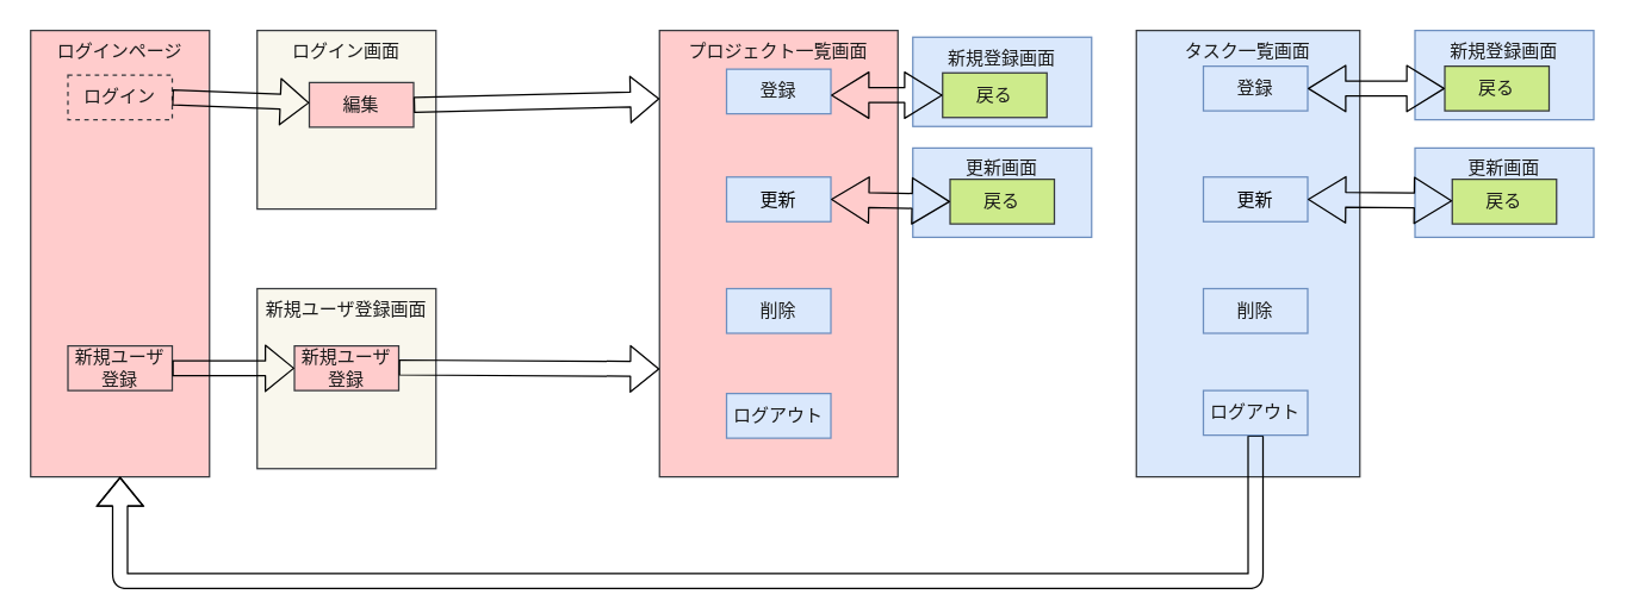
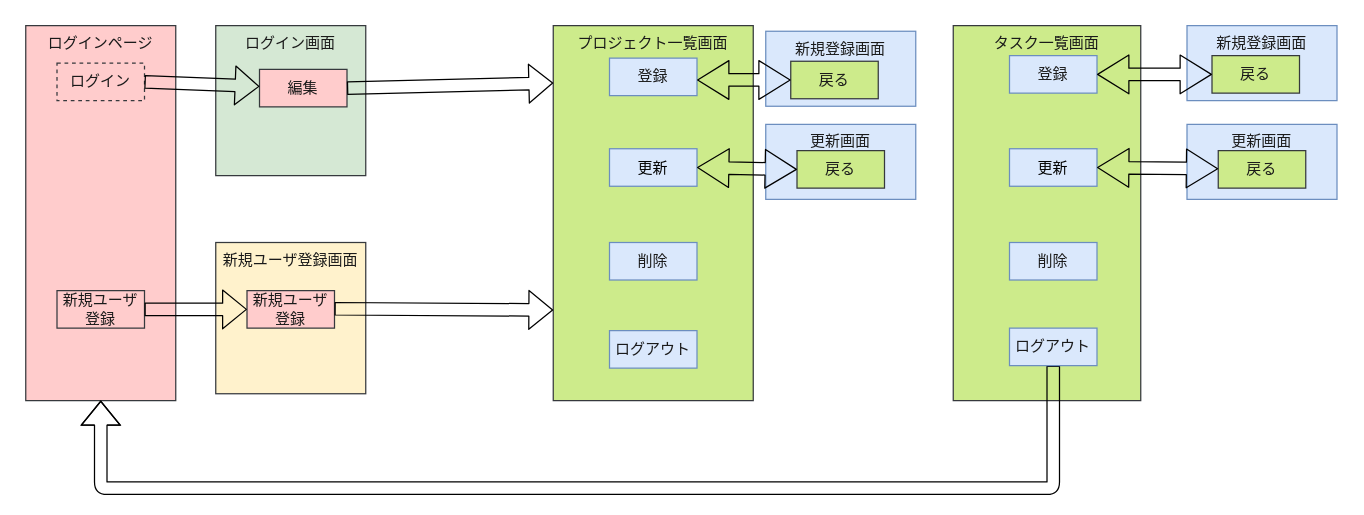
  <mxCell id="0" />
  <mxCell id="1" parent="0" />
  <mxCell id="2" value="&lt;font color=&quot;#1a1a1a&quot;&gt;ログインページ&lt;/font&gt;" style="whiteSpace=wrap;html=1;labelBackgroundColor=none;fontSize=12;fillColor=#ffcccc;strokeColor=#36393d;verticalAlign=top;" parent="1" vertex="1"><mxGeometry x="20" y="20" width="120" height="300" as="geometry" /></mxCell>
  <mxCell id="3" value="&lt;font color=&quot;#1a1a1a&quot; style=&quot;font-size: 12px;&quot;&gt;新規ユーザ&lt;br&gt;登録&lt;/font&gt;" style="whiteSpace=wrap;html=1;fillColor=#ffcccc;strokeColor=#36393d;fontSize=11;" parent="1" vertex="1"><mxGeometry x="45" y="232" width="70" height="30" as="geometry" /></mxCell>
- <mxCell id="4" value="&lt;font color=&quot;#1a1a1a&quot;&gt;タスク一覧画面&lt;br&gt;&lt;/font&gt;" style="whiteSpace=wrap;html=1;fillColor=#dae8fc;strokeColor=#36393d;verticalAlign=top;" parent="1" vertex="1"><mxGeometry x="762" y="20" width="150" height="300" as="geometry" /></mxCell>
+ <mxCell id="4" value="&lt;font color=&quot;#1a1a1a&quot;&gt;タスク一覧画面&lt;br&gt;&lt;/font&gt;" style="whiteSpace=wrap;html=1;fillColor=#cdeb8b;strokeColor=#36393d;verticalAlign=top;" parent="1" vertex="1"><mxGeometry x="762" y="20" width="150" height="300" as="geometry" /></mxCell>
  <mxCell id="5" value="&lt;span style=&quot;font-family: &amp;quot;Noto Sans JP&amp;quot;, &amp;quot;ヒラギノ角ゴ Pro W3&amp;quot;, &amp;quot;Hiragino Kaku Gothic Pro&amp;quot;, メイリオ, Meiryo, YuGothic, 游ゴシック, &amp;quot;ＭＳ Ｐゴシック&amp;quot;, &amp;quot;MS PGothic&amp;quot;, arial, sans-serif; text-align: left;&quot;&gt;&lt;font style=&quot;font-size: 12px;&quot; color=&quot;#1a1a1a&quot;&gt;登録&lt;/font&gt;&lt;/span&gt;" style="whiteSpace=wrap;html=1;fillColor=#dae8fc;strokeColor=#6c8ebf;" parent="1" vertex="1"><mxGeometry x="807" y="44" width="70" height="30" as="geometry" /></mxCell>
  <mxCell id="6" value="更新" style="whiteSpace=wrap;html=1;fillColor=#dae8fc;strokeColor=#6c8ebf;flipV=1;flipH=1;" parent="1" vertex="1"><mxGeometry x="807" y="118.5" width="70" height="30" as="geometry" /></mxCell>
  <mxCell id="7" value="&lt;span style=&quot;font-family: &amp;quot;Noto Sans JP&amp;quot;, &amp;quot;ヒラギノ角ゴ Pro W3&amp;quot;, &amp;quot;Hiragino Kaku Gothic Pro&amp;quot;, メイリオ, Meiryo, YuGothic, 游ゴシック, &amp;quot;ＭＳ Ｐゴシック&amp;quot;, &amp;quot;MS PGothic&amp;quot;, arial, sans-serif; text-align: left;&quot;&gt;&lt;font style=&quot;font-size: 12px;&quot; color=&quot;#1a1a1a&quot;&gt;削除&lt;/font&gt;&lt;/span&gt;" style="whiteSpace=wrap;html=1;fillColor=#dae8fc;strokeColor=#6c8ebf;flipV=1;flipH=1;" parent="1" vertex="1"><mxGeometry x="807" y="193.5" width="70" height="30" as="geometry" /></mxCell>
  <mxCell id="8" value="&lt;span style=&quot;font-family: &amp;quot;Noto Sans JP&amp;quot;, &amp;quot;ヒラギノ角ゴ Pro W3&amp;quot;, &amp;quot;Hiragino Kaku Gothic Pro&amp;quot;, メイリオ, Meiryo, YuGothic, 游ゴシック, &amp;quot;ＭＳ Ｐゴシック&amp;quot;, &amp;quot;MS PGothic&amp;quot;, arial, sans-serif; text-align: left;&quot;&gt;&lt;font style=&quot;font-size: 12px;&quot; color=&quot;#1a1a1a&quot;&gt;新規登録画面&lt;/font&gt;&lt;/span&gt;" style="whiteSpace=wrap;html=1;fillColor=#dae8fc;strokeColor=#6c8ebf;verticalAlign=top;" parent="1" vertex="1"><mxGeometry x="949" y="20" width="120" height="60" as="geometry" /></mxCell>
  <mxCell id="9" value="&lt;span style=&quot;font-family: &amp;quot;Noto Sans JP&amp;quot;, &amp;quot;ヒラギノ角ゴ Pro W3&amp;quot;, &amp;quot;Hiragino Kaku Gothic Pro&amp;quot;, メイリオ, Meiryo, YuGothic, 游ゴシック, &amp;quot;ＭＳ Ｐゴシック&amp;quot;, &amp;quot;MS PGothic&amp;quot;, arial, sans-serif; text-align: left;&quot;&gt;&lt;font style=&quot;font-size: 12px;&quot; color=&quot;#1a1a1a&quot;&gt;更新画面&lt;/font&gt;&lt;/span&gt;" style="whiteSpace=wrap;html=1;fillColor=#dae8fc;strokeColor=#6c8ebf;verticalAlign=top;" parent="1" vertex="1"><mxGeometry x="949" y="99" width="120" height="60" as="geometry" /></mxCell>
  <mxCell id="10" value="&lt;font color=&quot;#1a1a1a&quot;&gt;ログイン&lt;/font&gt;" style="whiteSpace=wrap;html=1;fillColor=#ffcccc;strokeColor=#36393d;dashed=1;" parent="1" vertex="1"><mxGeometry x="45" y="50" width="70" height="30" as="geometry" /></mxCell>
  <mxCell id="11" value="&lt;span style=&quot;font-family: &amp;quot;Noto Sans JP&amp;quot;, &amp;quot;ヒラギノ角ゴ Pro W3&amp;quot;, &amp;quot;Hiragino Kaku Gothic Pro&amp;quot;, メイリオ, Meiryo, YuGothic, 游ゴシック, &amp;quot;ＭＳ Ｐゴシック&amp;quot;, &amp;quot;MS PGothic&amp;quot;, arial, sans-serif; text-align: left;&quot;&gt;&lt;font style=&quot;font-size: 12px;&quot; color=&quot;#1a1a1a&quot;&gt;戻る&lt;/font&gt;&lt;/span&gt;" style="whiteSpace=wrap;html=1;fillColor=#cdeb8b;strokeColor=#36393d;" parent="1" vertex="1"><mxGeometry x="969" y="44" width="70" height="30" as="geometry" /></mxCell>
  <mxCell id="12" value="&lt;span style=&quot;font-family: &amp;quot;Noto Sans JP&amp;quot;, &amp;quot;ヒラギノ角ゴ Pro W3&amp;quot;, &amp;quot;Hiragino Kaku Gothic Pro&amp;quot;, メイリオ, Meiryo, YuGothic, 游ゴシック, &amp;quot;ＭＳ Ｐゴシック&amp;quot;, &amp;quot;MS PGothic&amp;quot;, arial, sans-serif; text-align: left;&quot;&gt;&lt;font style=&quot;font-size: 12px;&quot; color=&quot;#1a1a1a&quot;&gt;戻る&lt;/font&gt;&lt;/span&gt;" style="whiteSpace=wrap;html=1;fillColor=#cdeb8b;strokeColor=#36393d;" parent="1" vertex="1"><mxGeometry x="974" y="120" width="70" height="30" as="geometry" /></mxCell>
  <mxCell id="13" style="edgeStyle=orthogonalEdgeStyle;html=1;exitX=0.5;exitY=1;exitDx=0;exitDy=0;entryX=0.5;entryY=1;entryDx=0;entryDy=0;shape=flexArrow;" parent="1" source="14" target="2" edge="1"><mxGeometry relative="1" as="geometry"><Array as="points"><mxPoint x="842" y="390" /><mxPoint x="80" y="390" /></Array></mxGeometry></mxCell>
  <mxCell id="14" value="&lt;span style=&quot;font-family: &amp;quot;Noto Sans JP&amp;quot;, &amp;quot;ヒラギノ角ゴ Pro W3&amp;quot;, &amp;quot;Hiragino Kaku Gothic Pro&amp;quot;, メイリオ, Meiryo, YuGothic, 游ゴシック, &amp;quot;ＭＳ Ｐゴシック&amp;quot;, &amp;quot;MS PGothic&amp;quot;, arial, sans-serif; text-align: left;&quot;&gt;&lt;font style=&quot;font-size: 12px;&quot; color=&quot;#1a1a1a&quot;&gt;ログアウト&lt;/font&gt;&lt;/span&gt;" style="whiteSpace=wrap;html=1;fillColor=#dae8fc;strokeColor=#6c8ebf;" parent="1" vertex="1"><mxGeometry x="807" y="262" width="70" height="30" as="geometry" /></mxCell>
  <mxCell id="15" value="" style="edgeStyle=none;orthogonalLoop=1;jettySize=auto;html=1;endArrow=classic;startArrow=classic;endSize=8;startSize=8;fontSize=12;fontColor=#1A1A1A;shape=flexArrow;exitX=1;exitY=0.5;exitDx=0;exitDy=0;entryX=0;entryY=0.5;entryDx=0;entryDy=0;" parent="1" edge="1" target="11" source="5"><mxGeometry width="100" relative="1" as="geometry"><mxPoint x="894" y="58.97" as="sourcePoint" /><mxPoint x="964" y="58.5" as="targetPoint" /><Array as="points" /></mxGeometry></mxCell>
- <mxCell id="16" value="&lt;font color=&quot;#1a1a1a&quot;&gt;新規ユーザ登録画面&lt;/font&gt;" style="whiteSpace=wrap;html=1;labelBackgroundColor=none;fontSize=12;fillColor=#f9f7ed;strokeColor=#36393d;verticalAlign=top;" parent="1" vertex="1"><mxGeometry x="172" y="193.5" width="120" height="121" as="geometry" /></mxCell>
- <mxCell id="17" value="&lt;font color=&quot;#1a1a1a&quot;&gt;ログイン画面&lt;/font&gt;" style="whiteSpace=wrap;html=1;labelBackgroundColor=none;fontSize=12;fillColor=#f9f7ed;strokeColor=#36393d;verticalAlign=top;" parent="1" vertex="1"><mxGeometry x="172" y="20" width="120" height="120" as="geometry" /></mxCell>
+ <mxCell id="16" value="&lt;font color=&quot;#1a1a1a&quot;&gt;新規ユーザ登録画面&lt;/font&gt;" style="whiteSpace=wrap;html=1;labelBackgroundColor=none;fontSize=12;fillColor=#fff2cc;strokeColor=#36393d;verticalAlign=top;" parent="1" vertex="1"><mxGeometry x="172" y="193.5" width="120" height="121" as="geometry" /></mxCell>
+ <mxCell id="17" value="&lt;font color=&quot;#1a1a1a&quot;&gt;ログイン画面&lt;/font&gt;" style="whiteSpace=wrap;html=1;labelBackgroundColor=none;fontSize=12;fillColor=#d5e8d4;strokeColor=#36393d;verticalAlign=top;" parent="1" vertex="1"><mxGeometry x="172" y="20" width="120" height="120" as="geometry" /></mxCell>
  <mxCell id="18" value="&lt;font color=&quot;#1a1a1a&quot; style=&quot;font-size: 12px;&quot;&gt;新規ユーザ&lt;br&gt;登録&lt;/font&gt;" style="whiteSpace=wrap;html=1;fillColor=#ffcccc;strokeColor=#36393d;fontSize=11;" parent="1" vertex="1"><mxGeometry x="197" y="232" width="70" height="30" as="geometry" /></mxCell>
  <mxCell id="19" value="&lt;font color=&quot;#1a1a1a&quot;&gt;編集&lt;/font&gt;" style="whiteSpace=wrap;html=1;fillColor=#ffcccc;strokeColor=#36393d;" parent="1" vertex="1"><mxGeometry x="207" y="55" width="70" height="30" as="geometry" /></mxCell>
  <mxCell id="20" value="" style="edgeStyle=none;orthogonalLoop=1;jettySize=auto;html=1;fontSize=12;fontColor=#1A1A1A;shape=flexArrow;exitX=1;exitY=0.5;exitDx=0;exitDy=0;" parent="1" source="10" target="19" edge="1"><mxGeometry width="100" relative="1" as="geometry"><mxPoint x="112" y="65" as="sourcePoint" /><mxPoint x="267" y="63.148" as="targetPoint" /><Array as="points" /></mxGeometry></mxCell>
  <mxCell id="21" value="" style="edgeStyle=none;orthogonalLoop=1;jettySize=auto;html=1;fontSize=12;fontColor=#1A1A1A;shape=flexArrow;entryX=0;entryY=0.5;entryDx=0;entryDy=0;exitX=1;exitY=0.5;exitDx=0;exitDy=0;" parent="1" source="3" target="18" edge="1"><mxGeometry width="100" relative="1" as="geometry"><mxPoint x="115" y="223.83" as="sourcePoint" /><mxPoint x="230" y="223.5" as="targetPoint" /><Array as="points" /></mxGeometry></mxCell>
  <mxCell id="22" value="" style="edgeStyle=none;orthogonalLoop=1;jettySize=auto;html=1;endArrow=classic;startArrow=classic;endSize=8;startSize=8;fontSize=12;fontColor=#1A1A1A;shape=flexArrow;exitX=1;exitY=0.5;exitDx=0;exitDy=0;" parent="1" edge="1" source="6"><mxGeometry width="100" relative="1" as="geometry"><mxPoint x="904" y="134.97" as="sourcePoint" /><mxPoint x="974" y="134.5" as="targetPoint" /><Array as="points" /></mxGeometry></mxCell>
- <mxCell id="23" value="&lt;font color=&quot;#1a1a1a&quot;&gt;プロジェクト一覧画面&lt;br&gt;&lt;/font&gt;" style="whiteSpace=wrap;html=1;fillColor=#ffcccc;strokeColor=#36393d;verticalAlign=top;" vertex="1" parent="1"><mxGeometry x="442" y="20" width="160" height="300" as="geometry" /></mxCell>
+ <mxCell id="23" value="&lt;font color=&quot;#1a1a1a&quot;&gt;プロジェクト一覧画面&lt;br&gt;&lt;/font&gt;" style="whiteSpace=wrap;html=1;fillColor=#cdeb8b;strokeColor=#36393d;verticalAlign=top;" vertex="1" parent="1"><mxGeometry x="442" y="20" width="160" height="300" as="geometry" /></mxCell>
  <mxCell id="24" value="&lt;span style=&quot;font-family: &amp;quot;Noto Sans JP&amp;quot;, &amp;quot;ヒラギノ角ゴ Pro W3&amp;quot;, &amp;quot;Hiragino Kaku Gothic Pro&amp;quot;, メイリオ, Meiryo, YuGothic, 游ゴシック, &amp;quot;ＭＳ Ｐゴシック&amp;quot;, &amp;quot;MS PGothic&amp;quot;, arial, sans-serif; text-align: left;&quot;&gt;&lt;font style=&quot;font-size: 12px;&quot; color=&quot;#1a1a1a&quot;&gt;登録&lt;/font&gt;&lt;/span&gt;" style="whiteSpace=wrap;html=1;fillColor=#dae8fc;strokeColor=#6c8ebf;" vertex="1" parent="1"><mxGeometry x="487" y="46" width="70" height="30" as="geometry" /></mxCell>
  <mxCell id="25" value="更新" style="whiteSpace=wrap;html=1;fillColor=#dae8fc;strokeColor=#6c8ebf;flipV=1;flipH=1;" vertex="1" parent="1"><mxGeometry x="487" y="118.5" width="70" height="30" as="geometry" /></mxCell>
  <mxCell id="26" value="&lt;span style=&quot;font-family: &amp;quot;Noto Sans JP&amp;quot;, &amp;quot;ヒラギノ角ゴ Pro W3&amp;quot;, &amp;quot;Hiragino Kaku Gothic Pro&amp;quot;, メイリオ, Meiryo, YuGothic, 游ゴシック, &amp;quot;ＭＳ Ｐゴシック&amp;quot;, &amp;quot;MS PGothic&amp;quot;, arial, sans-serif; text-align: left;&quot;&gt;&lt;font style=&quot;font-size: 12px;&quot; color=&quot;#1a1a1a&quot;&gt;削除&lt;/font&gt;&lt;/span&gt;" style="whiteSpace=wrap;html=1;fillColor=#dae8fc;strokeColor=#6c8ebf;flipV=1;flipH=1;" vertex="1" parent="1"><mxGeometry x="487" y="193.5" width="70" height="30" as="geometry" /></mxCell>
  <mxCell id="27" value="&lt;span style=&quot;font-family: &amp;quot;Noto Sans JP&amp;quot;, &amp;quot;ヒラギノ角ゴ Pro W3&amp;quot;, &amp;quot;Hiragino Kaku Gothic Pro&amp;quot;, メイリオ, Meiryo, YuGothic, 游ゴシック, &amp;quot;ＭＳ Ｐゴシック&amp;quot;, &amp;quot;MS PGothic&amp;quot;, arial, sans-serif; text-align: left;&quot;&gt;&lt;font style=&quot;font-size: 12px;&quot; color=&quot;#1a1a1a&quot;&gt;ログアウト&lt;/font&gt;&lt;/span&gt;" style="whiteSpace=wrap;html=1;fillColor=#dae8fc;strokeColor=#6c8ebf;" vertex="1" parent="1"><mxGeometry x="487" y="264" width="70" height="30" as="geometry" /></mxCell>
  <mxCell id="28" style="edgeStyle=none;html=1;exitX=1;exitY=0.5;exitDx=0;exitDy=0;entryX=0;entryY=0.153;entryDx=0;entryDy=0;entryPerimeter=0;shape=flexArrow;" edge="1" parent="1" source="19" target="23"><mxGeometry relative="1" as="geometry" /></mxCell>
  <mxCell id="29" style="edgeStyle=none;html=1;exitX=1;exitY=0.5;exitDx=0;exitDy=0;entryX=0;entryY=0.153;entryDx=0;entryDy=0;entryPerimeter=0;shape=flexArrow;" edge="1" parent="1"><mxGeometry relative="1" as="geometry"><mxPoint x="267" y="246.5" as="sourcePoint" /><mxPoint x="442" y="247.5" as="targetPoint" /></mxGeometry></mxCell>
  <mxCell id="30" value="&lt;span style=&quot;font-family: &amp;quot;Noto Sans JP&amp;quot;, &amp;quot;ヒラギノ角ゴ Pro W3&amp;quot;, &amp;quot;Hiragino Kaku Gothic Pro&amp;quot;, メイリオ, Meiryo, YuGothic, 游ゴシック, &amp;quot;ＭＳ Ｐゴシック&amp;quot;, &amp;quot;MS PGothic&amp;quot;, arial, sans-serif; text-align: left;&quot;&gt;&lt;font style=&quot;font-size: 12px;&quot; color=&quot;#1a1a1a&quot;&gt;新規登録画面&lt;/font&gt;&lt;/span&gt;" style="whiteSpace=wrap;html=1;fillColor=#dae8fc;strokeColor=#6c8ebf;verticalAlign=top;" vertex="1" parent="1"><mxGeometry x="612" y="24.5" width="120" height="60" as="geometry" /></mxCell>
  <mxCell id="31" value="&lt;span style=&quot;font-family: &amp;quot;Noto Sans JP&amp;quot;, &amp;quot;ヒラギノ角ゴ Pro W3&amp;quot;, &amp;quot;Hiragino Kaku Gothic Pro&amp;quot;, メイリオ, Meiryo, YuGothic, 游ゴシック, &amp;quot;ＭＳ Ｐゴシック&amp;quot;, &amp;quot;MS PGothic&amp;quot;, arial, sans-serif; text-align: left;&quot;&gt;&lt;font style=&quot;font-size: 12px;&quot; color=&quot;#1a1a1a&quot;&gt;更新画面&lt;/font&gt;&lt;/span&gt;" style="whiteSpace=wrap;html=1;fillColor=#dae8fc;strokeColor=#6c8ebf;verticalAlign=top;" vertex="1" parent="1"><mxGeometry x="612" y="99" width="120" height="60" as="geometry" /></mxCell>
  <mxCell id="32" value="&lt;span style=&quot;font-family: &amp;quot;Noto Sans JP&amp;quot;, &amp;quot;ヒラギノ角ゴ Pro W3&amp;quot;, &amp;quot;Hiragino Kaku Gothic Pro&amp;quot;, メイリオ, Meiryo, YuGothic, 游ゴシック, &amp;quot;ＭＳ Ｐゴシック&amp;quot;, &amp;quot;MS PGothic&amp;quot;, arial, sans-serif; text-align: left;&quot;&gt;&lt;font style=&quot;font-size: 12px;&quot; color=&quot;#1a1a1a&quot;&gt;戻る&lt;/font&gt;&lt;/span&gt;" style="whiteSpace=wrap;html=1;fillColor=#cdeb8b;strokeColor=#36393d;" vertex="1" parent="1"><mxGeometry x="632" y="48.5" width="70" height="30" as="geometry" /></mxCell>
  <mxCell id="33" value="&lt;span style=&quot;font-family: &amp;quot;Noto Sans JP&amp;quot;, &amp;quot;ヒラギノ角ゴ Pro W3&amp;quot;, &amp;quot;Hiragino Kaku Gothic Pro&amp;quot;, メイリオ, Meiryo, YuGothic, 游ゴシック, &amp;quot;ＭＳ Ｐゴシック&amp;quot;, &amp;quot;MS PGothic&amp;quot;, arial, sans-serif; text-align: left;&quot;&gt;&lt;font style=&quot;font-size: 12px;&quot; color=&quot;#1a1a1a&quot;&gt;戻る&lt;/font&gt;&lt;/span&gt;" style="whiteSpace=wrap;html=1;fillColor=#cdeb8b;strokeColor=#36393d;" vertex="1" parent="1"><mxGeometry x="637" y="120" width="70" height="30" as="geometry" /></mxCell>
  <mxCell id="34" value="" style="edgeStyle=none;orthogonalLoop=1;jettySize=auto;html=1;endArrow=classic;startArrow=classic;endSize=8;startSize=8;fontSize=12;fontColor=#1A1A1A;shape=flexArrow;entryX=0;entryY=0.5;entryDx=0;entryDy=0;" edge="1" parent="1" target="32"><mxGeometry width="100" relative="1" as="geometry"><mxPoint x="557" y="63.47" as="sourcePoint" /><mxPoint x="627" y="63" as="targetPoint" /><Array as="points" /></mxGeometry></mxCell>
  <mxCell id="35" value="" style="edgeStyle=none;orthogonalLoop=1;jettySize=auto;html=1;endArrow=classic;startArrow=classic;endSize=8;startSize=8;fontSize=12;fontColor=#1A1A1A;shape=flexArrow;entryX=0;entryY=0.5;entryDx=0;entryDy=0;exitX=1;exitY=0.5;exitDx=0;exitDy=0;" edge="1" parent="1" source="25" target="33"><mxGeometry width="100" relative="1" as="geometry"><mxPoint x="557" y="130" as="sourcePoint" /><mxPoint x="627" y="133" as="targetPoint" /><Array as="points" /></mxGeometry></mxCell>
